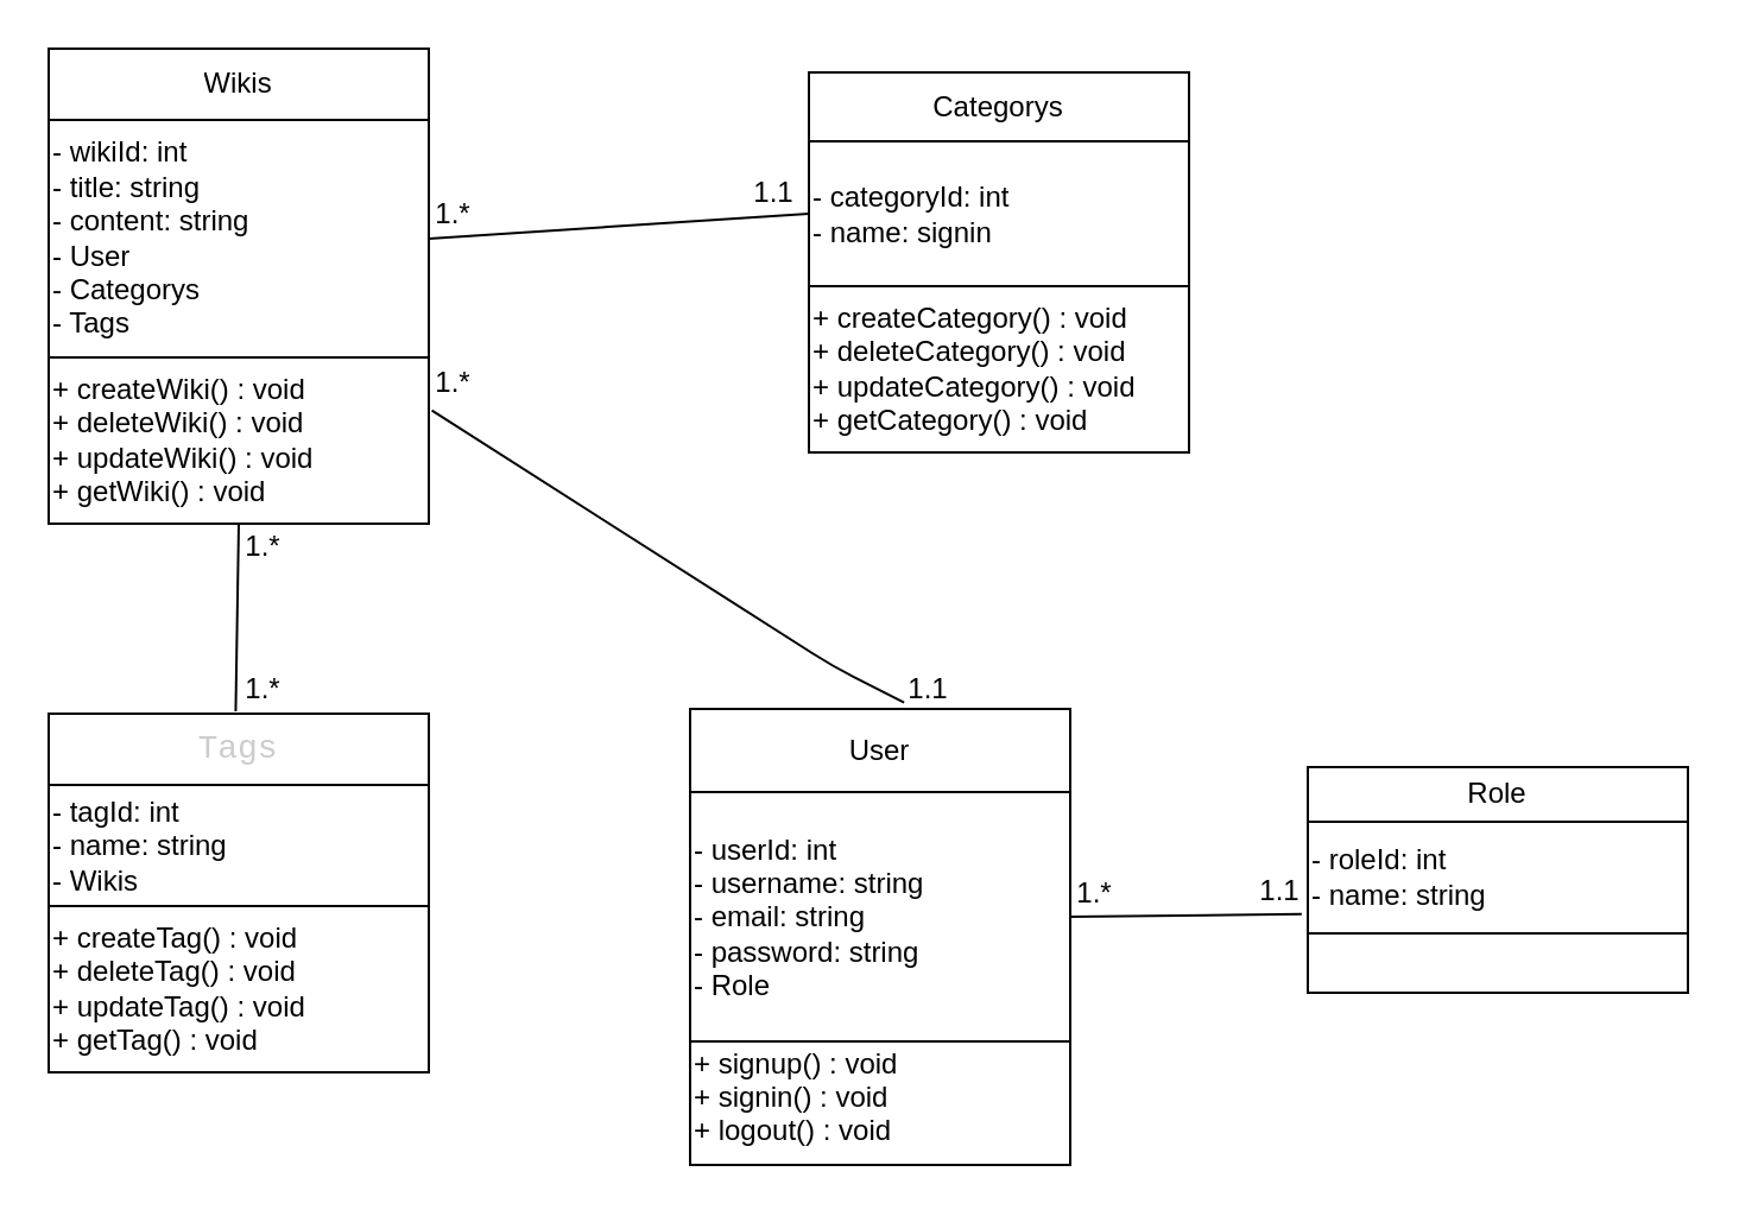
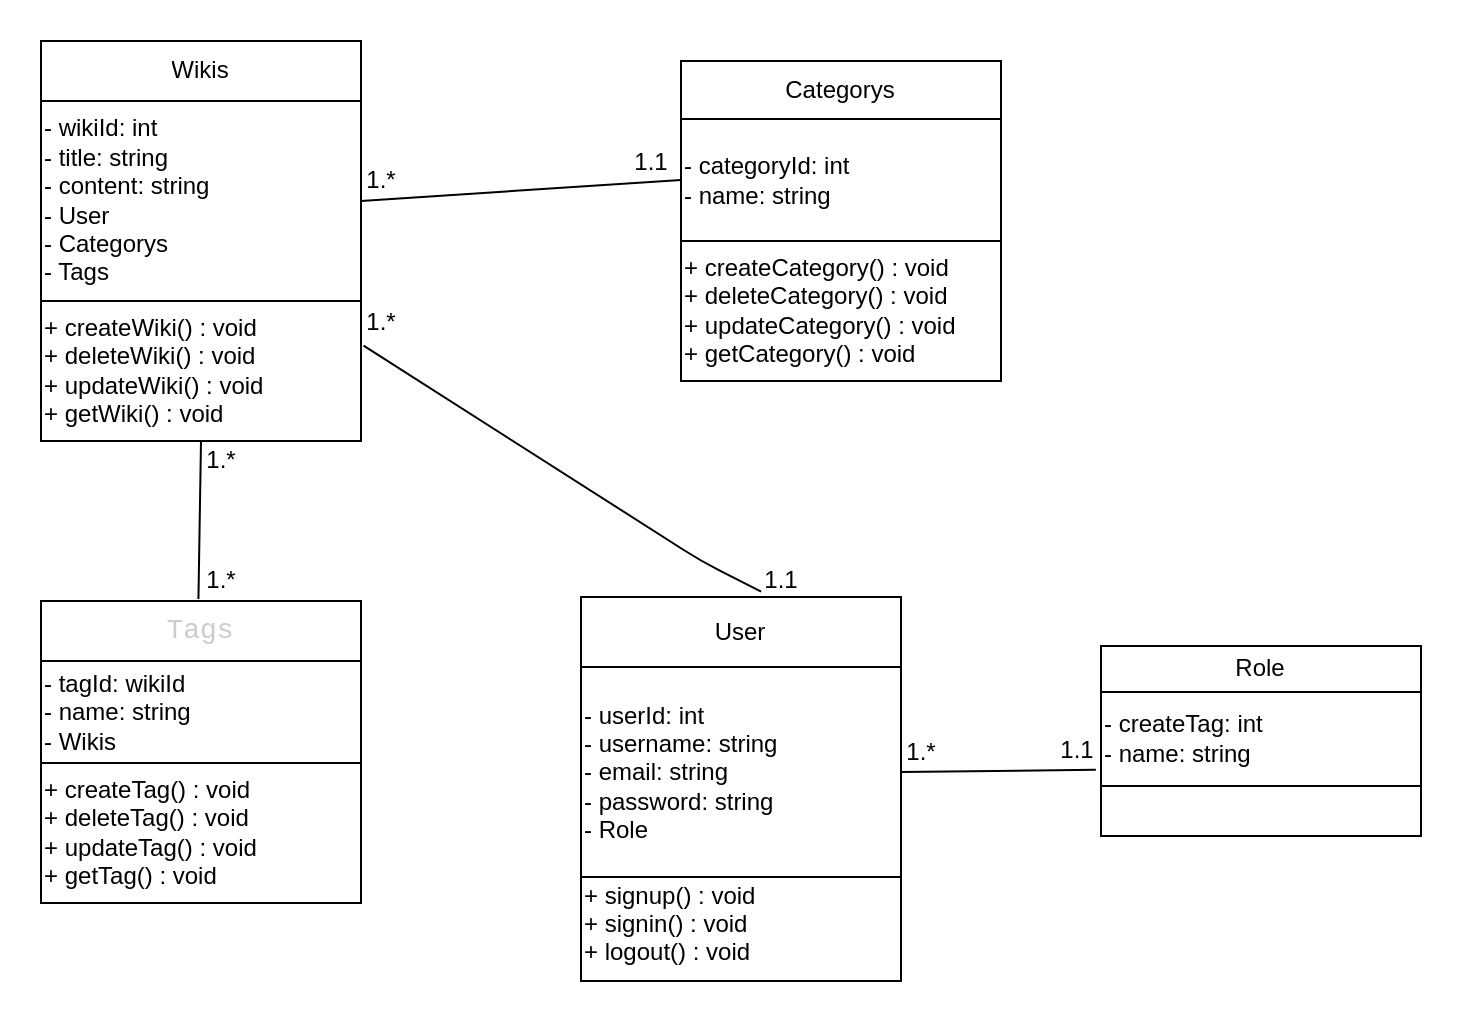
  <mxCell id="0" />
  <mxCell id="1" parent="0" />
  <mxCell id="2" value="" style="endArrow=none;html=1;entryX=0;entryY=0.5;entryDx=0;entryDy=0;exitX=1;exitY=0.5;exitDx=0;exitDy=0;" parent="1" source="6" target="13" edge="1"><mxGeometry width="50" height="50" relative="1" as="geometry"><mxPoint x="130" y="100" as="sourcePoint" /><mxPoint x="180" y="50" as="targetPoint" /></mxGeometry></mxCell>
  <mxCell id="3" value="" style="shape=table;startSize=0;container=1;collapsible=0;childLayout=tableLayout;" parent="1" vertex="1"><mxGeometry x="20" y="20" width="160" height="200" as="geometry" /></mxCell>
  <mxCell id="4" value="" style="shape=tableRow;horizontal=0;startSize=0;swimlaneHead=0;swimlaneBody=0;top=0;left=0;bottom=0;right=0;collapsible=0;dropTarget=0;fillColor=none;points=[[0,0.5],[1,0.5]];portConstraint=eastwest;" parent="3" vertex="1"><mxGeometry width="160" height="30" as="geometry" /></mxCell>
  <mxCell id="5" value="Wikis" style="shape=partialRectangle;html=1;whiteSpace=wrap;connectable=0;overflow=hidden;fillColor=none;top=0;left=0;bottom=0;right=0;pointerEvents=1;" parent="4" vertex="1"><mxGeometry width="160" height="30" as="geometry"><mxRectangle width="160" height="30" as="alternateBounds" /></mxGeometry></mxCell>
  <mxCell id="6" value="" style="shape=tableRow;horizontal=0;startSize=0;swimlaneHead=0;swimlaneBody=0;top=0;left=0;bottom=0;right=0;collapsible=0;dropTarget=0;fillColor=none;points=[[0,0.5],[1,0.5]];portConstraint=eastwest;" parent="3" vertex="1"><mxGeometry y="30" width="160" height="100" as="geometry" /></mxCell>
  <mxCell id="7" value="- wikiId: int&lt;br&gt;- title: string&lt;br&gt;- content: string&lt;br&gt;- User&lt;br&gt;- Categorys&lt;br&gt;- Tags" style="shape=partialRectangle;html=1;whiteSpace=wrap;connectable=0;overflow=hidden;fillColor=none;top=0;left=0;bottom=0;right=0;pointerEvents=1;align=left;" parent="6" vertex="1"><mxGeometry width="160" height="100" as="geometry"><mxRectangle width="160" height="100" as="alternateBounds" /></mxGeometry></mxCell>
  <mxCell id="8" value="" style="shape=tableRow;horizontal=0;startSize=0;swimlaneHead=0;swimlaneBody=0;top=0;left=0;bottom=0;right=0;collapsible=0;dropTarget=0;fillColor=none;points=[[0,0.5],[1,0.5]];portConstraint=eastwest;" parent="3" vertex="1"><mxGeometry y="130" width="160" height="70" as="geometry" /></mxCell>
  <mxCell id="9" value="&lt;span style=&quot;&quot;&gt;+ createW&lt;/span&gt;&lt;span style=&quot;&quot;&gt;iki&lt;/span&gt;&lt;span style=&quot;&quot;&gt;() : void&lt;/span&gt;&lt;br style=&quot;&quot;&gt;&lt;span style=&quot;&quot;&gt;+ delete&lt;/span&gt;&lt;span style=&quot;&quot;&gt;Wiki&lt;/span&gt;&lt;span style=&quot;&quot;&gt;() : void&lt;/span&gt;&lt;br style=&quot;&quot;&gt;&lt;span style=&quot;&quot;&gt;+ update&lt;/span&gt;&lt;span style=&quot;&quot;&gt;Wiki&lt;/span&gt;&lt;span style=&quot;&quot;&gt;() : void&lt;/span&gt;&lt;br style=&quot;&quot;&gt;&lt;span style=&quot;&quot;&gt;+ get&lt;/span&gt;&lt;span style=&quot;&quot;&gt;Wiki&lt;/span&gt;&lt;span style=&quot;&quot;&gt;() : void&lt;/span&gt;" style="shape=partialRectangle;html=1;whiteSpace=wrap;connectable=0;overflow=hidden;fillColor=none;top=0;left=0;bottom=0;right=0;pointerEvents=1;align=left;" parent="8" vertex="1"><mxGeometry width="160" height="70" as="geometry"><mxRectangle width="160" height="70" as="alternateBounds" /></mxGeometry></mxCell>
  <mxCell id="10" value="" style="shape=table;startSize=0;container=1;collapsible=0;childLayout=tableLayout;" parent="1" vertex="1"><mxGeometry x="340" y="30" width="160" height="160" as="geometry" /></mxCell>
  <mxCell id="11" value="" style="shape=tableRow;horizontal=0;startSize=0;swimlaneHead=0;swimlaneBody=0;top=0;left=0;bottom=0;right=0;collapsible=0;dropTarget=0;fillColor=none;points=[[0,0.5],[1,0.5]];portConstraint=eastwest;" parent="10" vertex="1"><mxGeometry width="160" height="29" as="geometry" /></mxCell>
  <mxCell id="12" value="Categorys" style="shape=partialRectangle;html=1;whiteSpace=wrap;connectable=0;overflow=hidden;fillColor=none;top=0;left=0;bottom=0;right=0;pointerEvents=1;" parent="11" vertex="1"><mxGeometry width="160" height="29" as="geometry"><mxRectangle width="160" height="29" as="alternateBounds" /></mxGeometry></mxCell>
  <mxCell id="13" value="" style="shape=tableRow;horizontal=0;startSize=0;swimlaneHead=0;swimlaneBody=0;top=0;left=0;bottom=0;right=0;collapsible=0;dropTarget=0;fillColor=none;points=[[0,0.5],[1,0.5]];portConstraint=eastwest;" parent="10" vertex="1"><mxGeometry y="29" width="160" height="61" as="geometry" /></mxCell>
- <mxCell id="14" value="&lt;div&gt;- categoryId: int&lt;/div&gt;&lt;div&gt;&lt;span style=&quot;background-color: initial;&quot;&gt;- name: signin&amp;nbsp; &amp;nbsp; &amp;nbsp; &amp;nbsp;&lt;/span&gt;&lt;/div&gt;" style="shape=partialRectangle;html=1;whiteSpace=wrap;connectable=0;overflow=hidden;fillColor=none;top=0;left=0;bottom=0;right=0;pointerEvents=1;align=left;" parent="13" vertex="1"><mxGeometry width="160" height="61" as="geometry"><mxRectangle width="160" height="61" as="alternateBounds" /></mxGeometry></mxCell>
+ <mxCell id="14" value="&lt;div&gt;- categoryId: int&lt;/div&gt;&lt;div&gt;&lt;span style=&quot;background-color: initial;&quot;&gt;- name: string&amp;nbsp; &amp;nbsp; &amp;nbsp; &amp;nbsp;&lt;/span&gt;&lt;/div&gt;" style="shape=partialRectangle;html=1;whiteSpace=wrap;connectable=0;overflow=hidden;fillColor=none;top=0;left=0;bottom=0;right=0;pointerEvents=1;align=left;" parent="13" vertex="1"><mxGeometry width="160" height="61" as="geometry"><mxRectangle width="160" height="61" as="alternateBounds" /></mxGeometry></mxCell>
  <mxCell id="15" value="" style="shape=tableRow;horizontal=0;startSize=0;swimlaneHead=0;swimlaneBody=0;top=0;left=0;bottom=0;right=0;collapsible=0;dropTarget=0;fillColor=none;points=[[0,0.5],[1,0.5]];portConstraint=eastwest;" parent="10" vertex="1"><mxGeometry y="90" width="160" height="70" as="geometry" /></mxCell>
  <mxCell id="16" value="+ createCategory() : void&lt;br&gt;+ deleteCategory() : void&lt;br&gt;+ updateCategory() : void&lt;br&gt;+ getCategory() : void" style="shape=partialRectangle;html=1;whiteSpace=wrap;connectable=0;overflow=hidden;fillColor=none;top=0;left=0;bottom=0;right=0;pointerEvents=1;align=left;" parent="15" vertex="1"><mxGeometry width="160" height="70" as="geometry"><mxRectangle width="160" height="70" as="alternateBounds" /></mxGeometry></mxCell>
  <mxCell id="17" value="" style="shape=table;startSize=0;container=1;collapsible=0;childLayout=tableLayout;" parent="1" vertex="1"><mxGeometry x="20" y="300" width="160" height="151" as="geometry" /></mxCell>
  <mxCell id="18" value="" style="shape=tableRow;horizontal=0;startSize=0;swimlaneHead=0;swimlaneBody=0;top=0;left=0;bottom=0;right=0;collapsible=0;dropTarget=0;fillColor=none;points=[[0,0.5],[1,0.5]];portConstraint=eastwest;" parent="17" vertex="1"><mxGeometry width="160" height="30" as="geometry" /></mxCell>
  <mxCell id="19" value="&lt;font face=&quot;Consolas, Courier New, monospace&quot; color=&quot;#cccccc&quot;&gt;&lt;span style=&quot;font-size: 14px;&quot;&gt;Tags&lt;/span&gt;&lt;/font&gt;" style="shape=partialRectangle;html=1;whiteSpace=wrap;connectable=0;overflow=hidden;fillColor=none;top=0;left=0;bottom=0;right=0;pointerEvents=1;" parent="18" vertex="1"><mxGeometry width="160" height="30" as="geometry"><mxRectangle width="160" height="30" as="alternateBounds" /></mxGeometry></mxCell>
  <mxCell id="20" value="" style="shape=tableRow;horizontal=0;startSize=0;swimlaneHead=0;swimlaneBody=0;top=0;left=0;bottom=0;right=0;collapsible=0;dropTarget=0;fillColor=none;points=[[0,0.5],[1,0.5]];portConstraint=eastwest;" parent="17" vertex="1"><mxGeometry y="30" width="160" height="51" as="geometry" /></mxCell>
- <mxCell id="21" value="&lt;div&gt;- tagId: int&lt;/div&gt;&lt;div&gt;&lt;span style=&quot;background-color: initial;&quot;&gt;- name: string&amp;nbsp; &amp;nbsp; &amp;nbsp; &amp;nbsp;&lt;/span&gt;&lt;/div&gt;&lt;div&gt;- Wikis&lt;/div&gt;" style="shape=partialRectangle;html=1;whiteSpace=wrap;connectable=0;overflow=hidden;fillColor=none;top=0;left=0;bottom=0;right=0;pointerEvents=1;align=left;" parent="20" vertex="1"><mxGeometry width="160" height="51" as="geometry"><mxRectangle width="160" height="51" as="alternateBounds" /></mxGeometry></mxCell>
+ <mxCell id="21" value="&lt;div&gt;- tagId: wikiId&lt;/div&gt;&lt;div&gt;&lt;span style=&quot;background-color: initial;&quot;&gt;- name: string&amp;nbsp; &amp;nbsp; &amp;nbsp; &amp;nbsp;&lt;/span&gt;&lt;/div&gt;&lt;div&gt;- Wikis&lt;/div&gt;" style="shape=partialRectangle;html=1;whiteSpace=wrap;connectable=0;overflow=hidden;fillColor=none;top=0;left=0;bottom=0;right=0;pointerEvents=1;align=left;" parent="20" vertex="1"><mxGeometry width="160" height="51" as="geometry"><mxRectangle width="160" height="51" as="alternateBounds" /></mxGeometry></mxCell>
  <mxCell id="22" value="" style="shape=tableRow;horizontal=0;startSize=0;swimlaneHead=0;swimlaneBody=0;top=0;left=0;bottom=0;right=0;collapsible=0;dropTarget=0;fillColor=none;points=[[0,0.5],[1,0.5]];portConstraint=eastwest;" parent="17" vertex="1"><mxGeometry y="81" width="160" height="70" as="geometry" /></mxCell>
  <mxCell id="23" value="+ create&lt;span style=&quot;text-align: center;&quot;&gt;Tag&lt;/span&gt;() : void&lt;br&gt;+ delete&lt;span style=&quot;text-align: center;&quot;&gt;Tag&lt;/span&gt;() : void&lt;br&gt;+ update&lt;span style=&quot;text-align: center;&quot;&gt;Tag&lt;/span&gt;() : void&lt;br&gt;+ get&lt;span style=&quot;text-align: center;&quot;&gt;Tag&lt;/span&gt;() : void" style="shape=partialRectangle;html=1;whiteSpace=wrap;connectable=0;overflow=hidden;fillColor=none;top=0;left=0;bottom=0;right=0;pointerEvents=1;align=left;" parent="22" vertex="1"><mxGeometry width="160" height="70" as="geometry"><mxRectangle width="160" height="70" as="alternateBounds" /></mxGeometry></mxCell>
  <mxCell id="24" value="" style="shape=table;startSize=0;container=1;collapsible=0;childLayout=tableLayout;" parent="1" vertex="1"><mxGeometry x="290" y="298" width="160" height="192" as="geometry" /></mxCell>
  <mxCell id="25" value="" style="shape=tableRow;horizontal=0;startSize=0;swimlaneHead=0;swimlaneBody=0;top=0;left=0;bottom=0;right=0;collapsible=0;dropTarget=0;fillColor=none;points=[[0,0.5],[1,0.5]];portConstraint=eastwest;" parent="24" vertex="1"><mxGeometry width="160" height="35" as="geometry" /></mxCell>
  <mxCell id="26" value="User" style="shape=partialRectangle;html=1;whiteSpace=wrap;connectable=0;overflow=hidden;fillColor=none;top=0;left=0;bottom=0;right=0;pointerEvents=1;" parent="25" vertex="1"><mxGeometry width="160" height="35" as="geometry"><mxRectangle width="160" height="35" as="alternateBounds" /></mxGeometry></mxCell>
  <mxCell id="27" value="" style="shape=tableRow;horizontal=0;startSize=0;swimlaneHead=0;swimlaneBody=0;top=0;left=0;bottom=0;right=0;collapsible=0;dropTarget=0;fillColor=none;points=[[0,0.5],[1,0.5]];portConstraint=eastwest;" parent="24" vertex="1"><mxGeometry y="35" width="160" height="105" as="geometry" /></mxCell>
  <mxCell id="28" value="- userId: int&lt;br&gt;- username: string&lt;br&gt;- email: string&lt;br&gt;- password: string&lt;br&gt;- Role" style="shape=partialRectangle;html=1;whiteSpace=wrap;connectable=0;overflow=hidden;fillColor=none;top=0;left=0;bottom=0;right=0;pointerEvents=1;align=left;" parent="27" vertex="1"><mxGeometry width="160" height="105" as="geometry"><mxRectangle width="160" height="105" as="alternateBounds" /></mxGeometry></mxCell>
  <mxCell id="29" value="" style="shape=tableRow;horizontal=0;startSize=0;swimlaneHead=0;swimlaneBody=0;top=0;left=0;bottom=0;right=0;collapsible=0;dropTarget=0;fillColor=none;points=[[0,0.5],[1,0.5]];portConstraint=eastwest;" parent="24" vertex="1"><mxGeometry y="140" width="160" height="52" as="geometry" /></mxCell>
  <mxCell id="30" value="&lt;span style=&quot;&quot;&gt;+ signup&lt;/span&gt;&lt;span style=&quot;&quot;&gt;() : void&lt;/span&gt;&lt;br style=&quot;&quot;&gt;&lt;span style=&quot;&quot;&gt;+ signin&lt;/span&gt;&lt;span style=&quot;&quot;&gt;() : void&lt;br&gt;+ logout() : void&lt;br&gt;&lt;/span&gt;&lt;span style=&quot;&quot;&gt;&lt;br&gt;&lt;/span&gt;" style="shape=partialRectangle;html=1;whiteSpace=wrap;connectable=0;overflow=hidden;fillColor=none;top=0;left=0;bottom=0;right=0;pointerEvents=1;align=left;" parent="29" vertex="1"><mxGeometry width="160" height="52" as="geometry"><mxRectangle width="160" height="52" as="alternateBounds" /></mxGeometry></mxCell>
  <mxCell id="31" value="" style="endArrow=none;html=1;exitX=0.492;exitY=-0.034;exitDx=0;exitDy=0;exitPerimeter=0;" parent="1" source="18" edge="1"><mxGeometry width="50" height="50" relative="1" as="geometry"><mxPoint x="50" y="270" as="sourcePoint" /><mxPoint x="100" y="220" as="targetPoint" /></mxGeometry></mxCell>
  <mxCell id="32" value="" style="endArrow=none;html=1;exitX=0.563;exitY=-0.076;exitDx=0;exitDy=0;exitPerimeter=0;entryX=1.008;entryY=0.319;entryDx=0;entryDy=0;entryPerimeter=0;" parent="1" source="25" target="8" edge="1"><mxGeometry width="50" height="50" relative="1" as="geometry"><mxPoint x="370" y="250" as="sourcePoint" /><mxPoint x="420" y="220" as="targetPoint" /><Array as="points"><mxPoint x="350" y="280" /></Array></mxGeometry></mxCell>
  <mxCell id="33" value="1.*" style="text;html=1;align=center;verticalAlign=middle;resizable=0;points=[];autosize=1;strokeColor=none;fillColor=none;" parent="1" vertex="1"><mxGeometry x="170" y="75" width="40" height="30" as="geometry" /></mxCell>
  <mxCell id="34" value="1.1" style="text;html=1;align=center;verticalAlign=middle;resizable=0;points=[];autosize=1;strokeColor=none;fillColor=none;" parent="1" vertex="1"><mxGeometry x="305" y="66" width="40" height="30" as="geometry" /></mxCell>
  <mxCell id="35" value="1.*" style="text;html=1;align=center;verticalAlign=middle;resizable=0;points=[];autosize=1;strokeColor=none;fillColor=none;" parent="1" vertex="1"><mxGeometry x="90" y="215" width="40" height="30" as="geometry" /></mxCell>
  <mxCell id="36" value="1.*" style="text;html=1;align=center;verticalAlign=middle;resizable=0;points=[];autosize=1;strokeColor=none;fillColor=none;" parent="1" vertex="1"><mxGeometry x="90" y="275" width="40" height="30" as="geometry" /></mxCell>
  <mxCell id="37" value="1.1" style="text;html=1;align=center;verticalAlign=middle;resizable=0;points=[];autosize=1;strokeColor=none;fillColor=none;" parent="1" vertex="1"><mxGeometry x="370" y="275" width="40" height="30" as="geometry" /></mxCell>
  <mxCell id="38" value="1.*" style="text;html=1;align=center;verticalAlign=middle;resizable=0;points=[];autosize=1;strokeColor=none;fillColor=none;" parent="1" vertex="1"><mxGeometry x="170" y="146" width="40" height="30" as="geometry" /></mxCell>
  <mxCell id="39" value="" style="shape=table;startSize=0;container=1;collapsible=0;childLayout=tableLayout;" parent="1" vertex="1"><mxGeometry x="550" y="322.5" width="160" height="95" as="geometry" /></mxCell>
  <mxCell id="40" value="" style="shape=tableRow;horizontal=0;startSize=0;swimlaneHead=0;swimlaneBody=0;top=0;left=0;bottom=0;right=0;collapsible=0;dropTarget=0;fillColor=none;points=[[0,0.5],[1,0.5]];portConstraint=eastwest;" parent="39" vertex="1"><mxGeometry width="160" height="23" as="geometry" /></mxCell>
  <mxCell id="41" value="Role" style="shape=partialRectangle;html=1;whiteSpace=wrap;connectable=0;overflow=hidden;fillColor=none;top=0;left=0;bottom=0;right=0;pointerEvents=1;" parent="40" vertex="1"><mxGeometry width="160" height="23" as="geometry"><mxRectangle width="160" height="23" as="alternateBounds" /></mxGeometry></mxCell>
  <mxCell id="42" value="" style="shape=tableRow;horizontal=0;startSize=0;swimlaneHead=0;swimlaneBody=0;top=0;left=0;bottom=0;right=0;collapsible=0;dropTarget=0;fillColor=none;points=[[0,0.5],[1,0.5]];portConstraint=eastwest;" parent="39" vertex="1"><mxGeometry y="23" width="160" height="47" as="geometry" /></mxCell>
- <mxCell id="43" value="&lt;div&gt;- roleId: int&lt;/div&gt;&lt;div&gt;&lt;span style=&quot;background-color: initial;&quot;&gt;- name: string&amp;nbsp; &amp;nbsp; &amp;nbsp; &amp;nbsp;&lt;/span&gt;&lt;/div&gt;" style="shape=partialRectangle;html=1;whiteSpace=wrap;connectable=0;overflow=hidden;fillColor=none;top=0;left=0;bottom=0;right=0;pointerEvents=1;align=left;" parent="42" vertex="1"><mxGeometry width="160" height="47" as="geometry"><mxRectangle width="160" height="47" as="alternateBounds" /></mxGeometry></mxCell>
+ <mxCell id="43" value="&lt;div&gt;- createTag: int&lt;/div&gt;&lt;div&gt;&lt;span style=&quot;background-color: initial;&quot;&gt;- name: string&amp;nbsp; &amp;nbsp; &amp;nbsp; &amp;nbsp;&lt;/span&gt;&lt;/div&gt;" style="shape=partialRectangle;html=1;whiteSpace=wrap;connectable=0;overflow=hidden;fillColor=none;top=0;left=0;bottom=0;right=0;pointerEvents=1;align=left;" parent="42" vertex="1"><mxGeometry width="160" height="47" as="geometry"><mxRectangle width="160" height="47" as="alternateBounds" /></mxGeometry></mxCell>
  <mxCell id="44" value="" style="shape=tableRow;horizontal=0;startSize=0;swimlaneHead=0;swimlaneBody=0;top=0;left=0;bottom=0;right=0;collapsible=0;dropTarget=0;fillColor=none;points=[[0,0.5],[1,0.5]];portConstraint=eastwest;" parent="39" vertex="1"><mxGeometry y="70" width="160" height="25" as="geometry" /></mxCell>
  <mxCell id="45" value="" style="shape=partialRectangle;html=1;whiteSpace=wrap;connectable=0;overflow=hidden;fillColor=none;top=0;left=0;bottom=0;right=0;pointerEvents=1;align=left;" parent="44" vertex="1"><mxGeometry width="160" height="25" as="geometry"><mxRectangle width="160" height="25" as="alternateBounds" /></mxGeometry></mxCell>
  <mxCell id="46" value="" style="endArrow=none;html=1;entryX=-0.016;entryY=0.827;entryDx=0;entryDy=0;entryPerimeter=0;exitX=1;exitY=0.5;exitDx=0;exitDy=0;" parent="1" source="27" target="42" edge="1"><mxGeometry width="50" height="50" relative="1" as="geometry"><mxPoint x="440" y="440" as="sourcePoint" /><mxPoint x="490" y="390" as="targetPoint" /></mxGeometry></mxCell>
  <mxCell id="47" value="1.*" style="text;html=1;align=center;verticalAlign=middle;resizable=0;points=[];autosize=1;strokeColor=none;fillColor=none;" parent="1" vertex="1"><mxGeometry x="440" y="361" width="40" height="30" as="geometry" /></mxCell>
  <mxCell id="48" value="1.1" style="text;html=1;align=center;verticalAlign=middle;resizable=0;points=[];autosize=1;strokeColor=none;fillColor=none;" parent="1" vertex="1"><mxGeometry x="518" y="360" width="40" height="30" as="geometry" /></mxCell>
